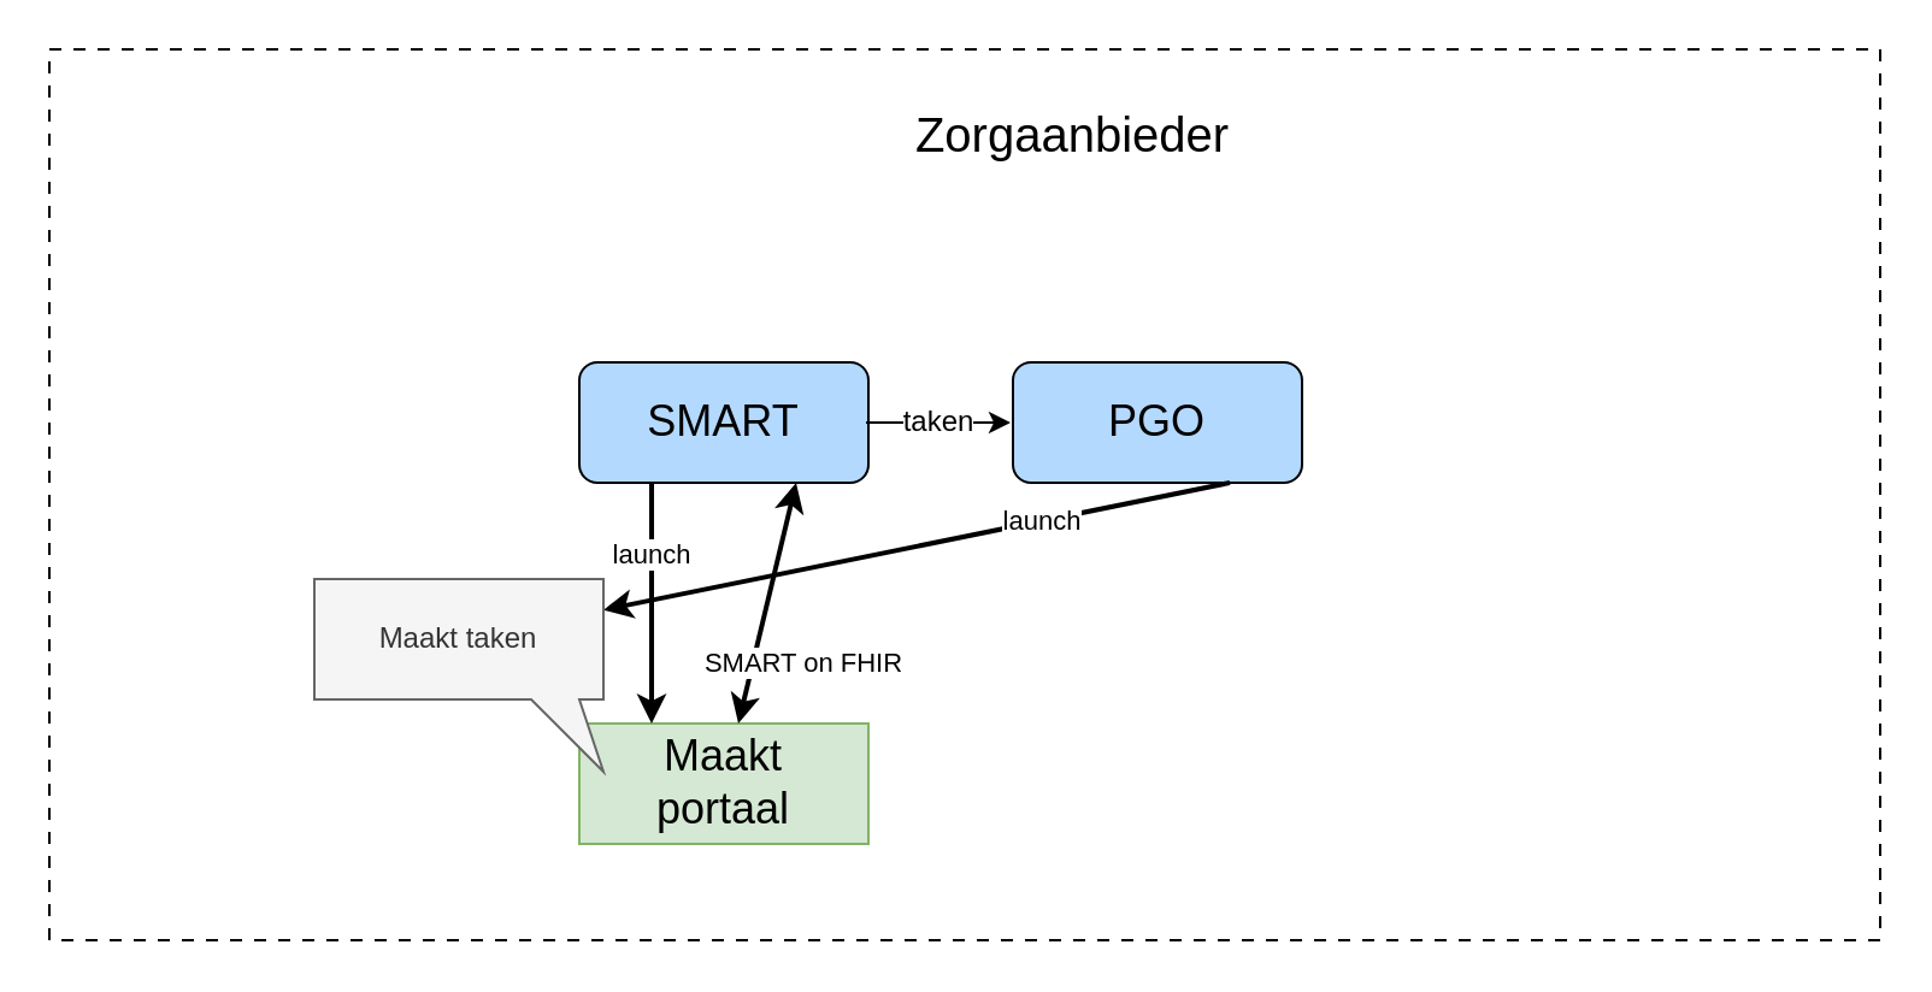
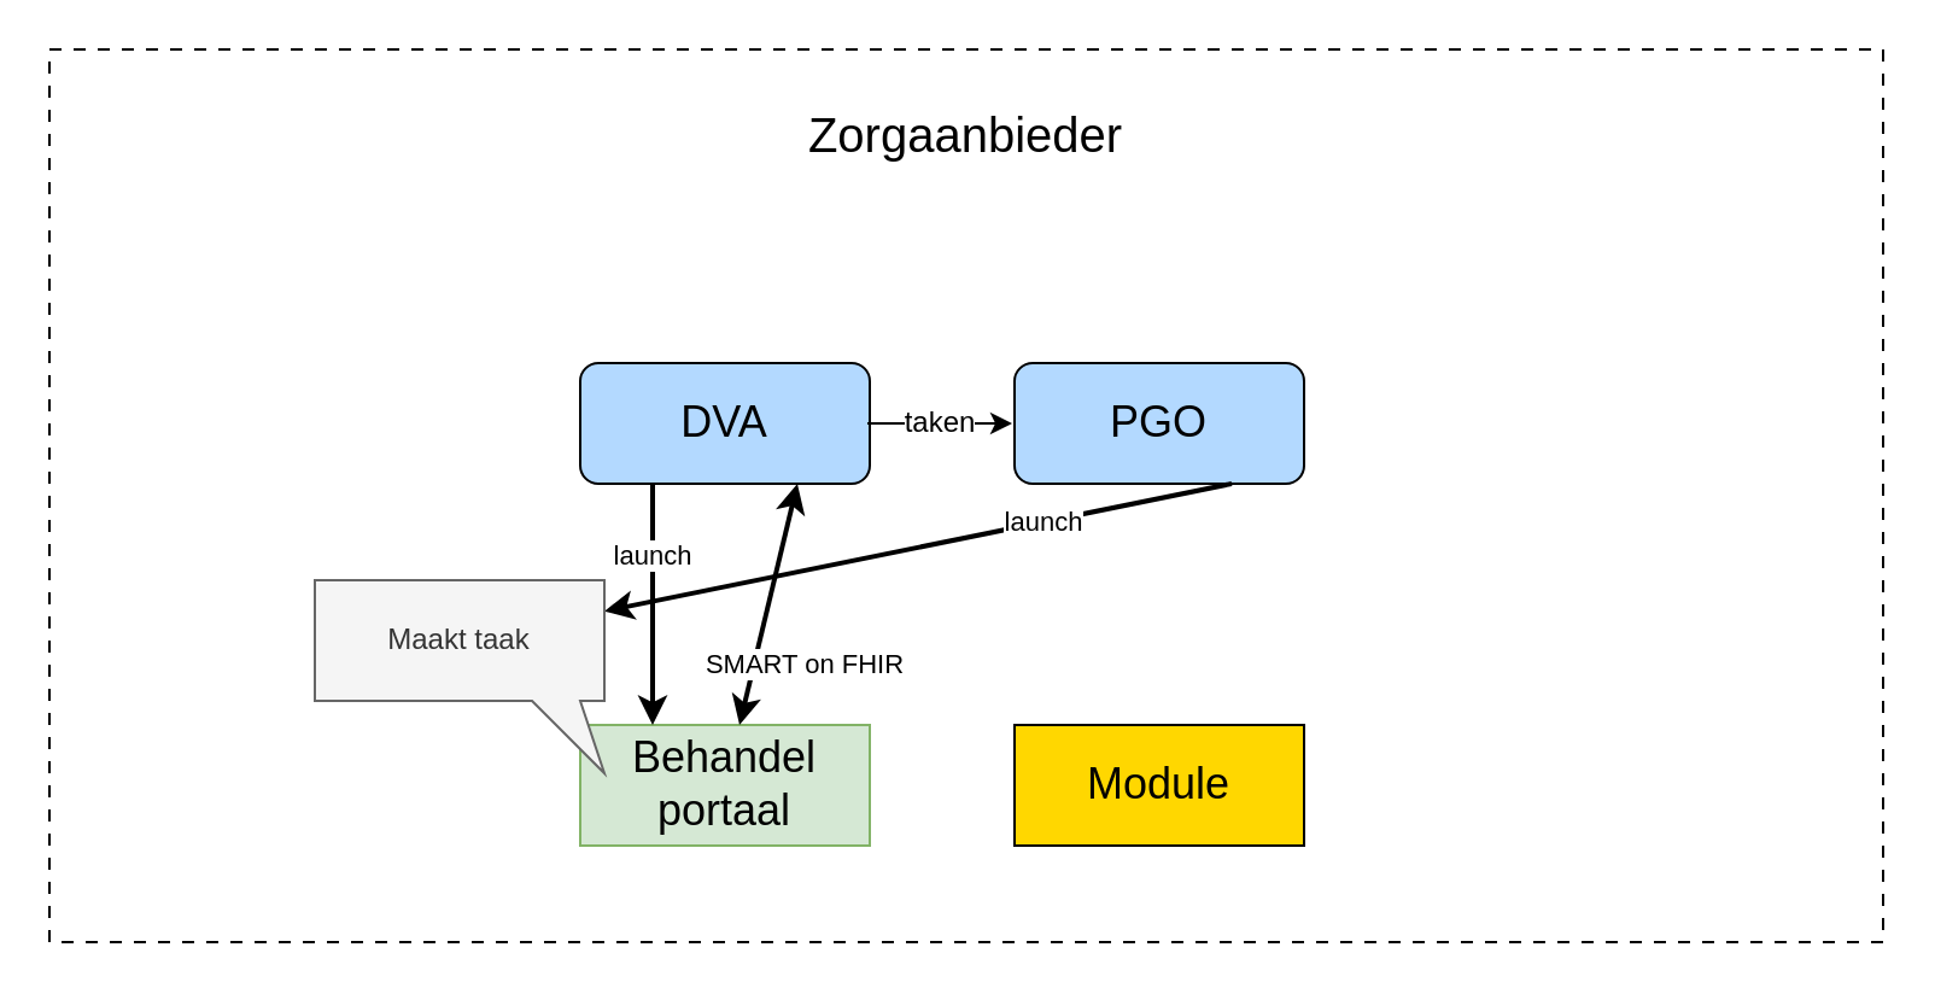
  <mxCell id="0" />
  <mxCell id="1" parent="0" />
  <mxCell id="2" value="" style="rounded=0;whiteSpace=wrap;html=1;dashed=1;dashPattern=5 5;fillColor=none;strokeColor=#000000;" vertex="1" parent="1"><mxGeometry x="20" y="20" width="760" height="370" as="geometry" /></mxCell>
- <mxCell id="3" value="Zorgaanbieder" style="text;html=1;strokeColor=none;fillColor=none;align=center;verticalAlign=middle;whiteSpace=wrap;rounded=0;fontSize=20;fontStyle=0;" vertex="1" parent="1"><mxGeometry x="385" y="40" width="120" height="30" as="geometry" /></mxCell>
- <mxCell id="4" value="SMART" style="rounded=1;whiteSpace=wrap;html=1;fillColor=#B3D9FF;strokeColor=#000000;fontSize=18;arcSize=15;" vertex="1" parent="1"><mxGeometry x="240" y="150" width="120" height="50" as="geometry" /></mxCell>
+ <mxCell id="3" value="Zorgaanbieder" style="text;html=1;strokeColor=none;fillColor=none;align=center;verticalAlign=middle;whiteSpace=wrap;rounded=0;fontSize=20;fontStyle=0;" vertex="1" parent="1"><mxGeometry x="340" y="40" width="120" height="30" as="geometry" /></mxCell>
+ <mxCell id="4" value="DVA" style="rounded=1;whiteSpace=wrap;html=1;fillColor=#B3D9FF;strokeColor=#000000;fontSize=18;arcSize=15;" vertex="1" parent="1"><mxGeometry x="240" y="150" width="120" height="50" as="geometry" /></mxCell>
  <mxCell id="5" value="PGO" style="rounded=1;whiteSpace=wrap;html=1;fillColor=#B3D9FF;strokeColor=#000000;fontSize=18;arcSize=15;" vertex="1" parent="1"><mxGeometry x="420" y="150" width="120" height="50" as="geometry" /></mxCell>
+ <mxCell id="6" value="Module" style="rounded=0;whiteSpace=wrap;html=1;fillColor=#FFD700;strokeColor=#000000;fontSize=18;" vertex="1" parent="1"><mxGeometry x="420" y="300" width="120" height="50" as="geometry" /></mxCell>
  <mxCell id="7" value="taken" style="edgeStyle=orthogonalEdgeStyle;rounded=0;orthogonalLoop=1;jettySize=auto;html=1;exitX=1;exitY=0.5;exitDx=0;exitDy=0;entryX=0;entryY=0.5;entryDx=0;entryDy=0;strokeColor=#000000;fontSize=12;" edge="1" parent="1"><mxGeometry relative="1" as="geometry"><mxPoint x="359" y="175" as="sourcePoint" /><mxPoint x="419" y="175" as="targetPoint" /></mxGeometry></mxCell>
  <mxCell id="8" value="launch" style="rounded=0;orthogonalLoop=1;jettySize=auto;html=1;exitX=0.75;exitY=1;exitDx=0;exitDy=0;strokeColor=#000000;strokeWidth=2;fontSize=11;" edge="1" parent="1" source="5" target="12"><mxGeometry x="-0.4" relative="1" as="geometry"><mxPoint as="offset" /><mxPoint x="420" y="290" as="targetPoint" /></mxGeometry></mxCell>
- <mxCell id="9" value="Maakt&lt;div&gt;portaal&lt;/div&gt;" style="rounded=0;whiteSpace=wrap;html=1;fillColor=#d5e8d4;strokeColor=#82b366;fontSize=18;" vertex="1" parent="1"><mxGeometry x="240" y="300" width="120" height="50" as="geometry" /></mxCell>
+ <mxCell id="9" value="Behandel&lt;div&gt;portaal&lt;/div&gt;" style="rounded=0;whiteSpace=wrap;html=1;fillColor=#d5e8d4;strokeColor=#82b366;fontSize=18;" vertex="1" parent="1"><mxGeometry x="240" y="300" width="120" height="50" as="geometry" /></mxCell>
  <mxCell id="10" value="SMART on FHIR" style="rounded=0;orthogonalLoop=1;jettySize=auto;html=1;exitX=0.75;exitY=1;exitDx=0;exitDy=0;strokeColor=#000000;strokeWidth=2;fontSize=11;startArrow=classic;startFill=1;" edge="1" parent="1" source="4" target="9"><mxGeometry x="0.4" y="20" relative="1" as="geometry"><mxPoint as="offset" /><mxPoint x="420" y="270" as="sourcePoint" /><mxPoint x="540" y="370" as="targetPoint" /></mxGeometry></mxCell>
  <mxCell id="11" value="launch" style="rounded=0;orthogonalLoop=1;jettySize=auto;html=1;exitX=0.25;exitY=1;exitDx=0;exitDy=0;strokeColor=#000000;strokeWidth=2;fontSize=11;entryX=0.25;entryY=0;entryDx=0;entryDy=0;" edge="1" parent="1" source="4" target="9"><mxGeometry x="-0.4" relative="1" as="geometry"><mxPoint as="offset" /><mxPoint x="510" y="330" as="targetPoint" /><mxPoint x="510" y="230" as="sourcePoint" /></mxGeometry></mxCell>
- <mxCell id="12" value="Maakt taken" style="shape=callout;whiteSpace=wrap;html=1;perimeter=calloutPerimeter;fillColor=#f5f5f5;strokeColor=#666666;fontColor=#333333;position2=1;base=20;size=30;position=0.75;" vertex="1" parent="1"><mxGeometry x="130" y="240" width="120" height="80" as="geometry" /></mxCell>
+ <mxCell id="12" value="Maakt taak" style="shape=callout;whiteSpace=wrap;html=1;perimeter=calloutPerimeter;fillColor=#f5f5f5;strokeColor=#666666;fontColor=#333333;position2=1;base=20;size=30;position=0.75;" vertex="1" parent="1"><mxGeometry x="130" y="240" width="120" height="80" as="geometry" /></mxCell>
